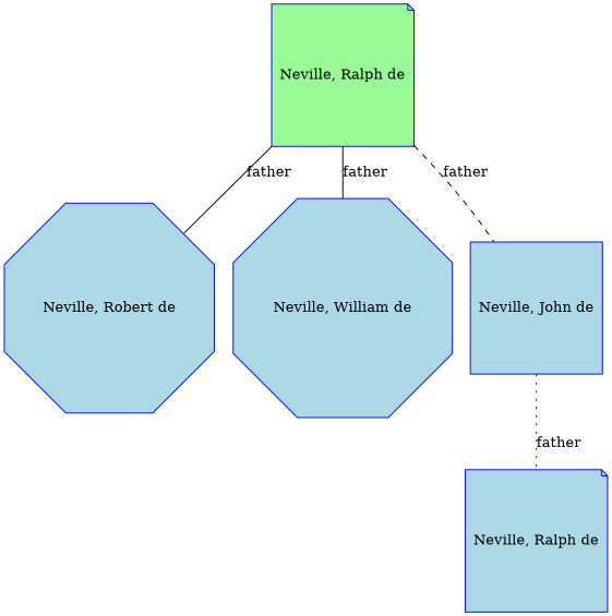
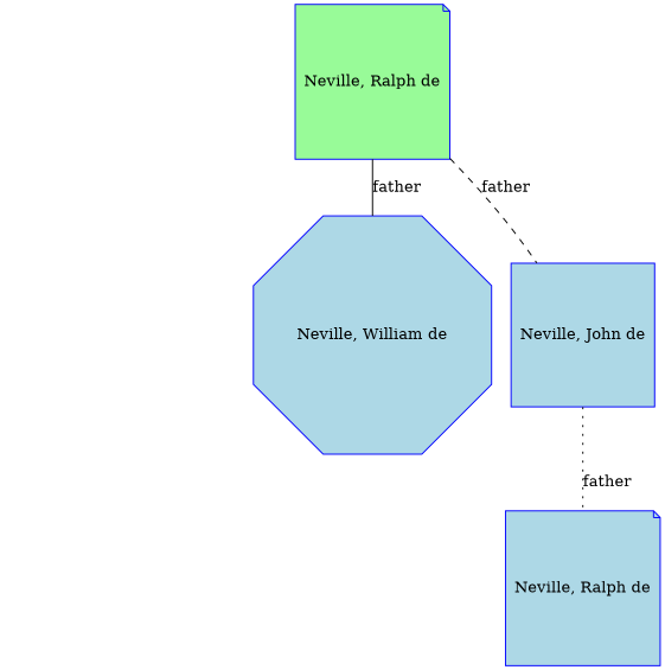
  digraph {
    node [color=blue regular=1 shape=note style=filled fillcolor=lightblue]
    edge [arrowsize=0.0 dir=none style=solid]
    n1 [label="Neville, Ralph de" fillcolor=palegreen]
-   n2 [label="Neville, Robert de" shape=octagon]
    n3 [label="Neville, William de" shape=octagon]
    n4 [label="Neville, John de" shape=box]
    n5 [label="Neville, Ralph de"]
-   n1 -> n2 [label=father]
    n1 -> n3 [label=father]
    n1 -> n4 [label=father style=dashed]
    n4 -> n5 [label=father style=dotted]
  }
